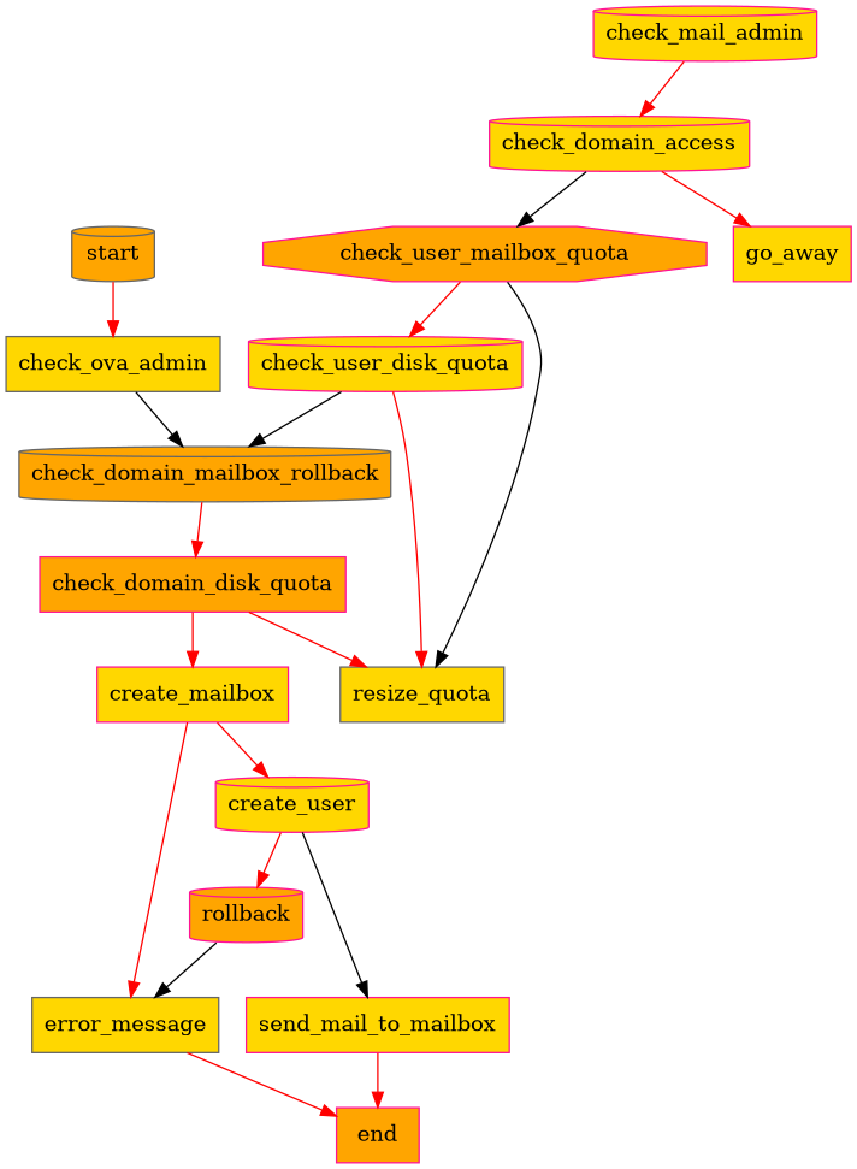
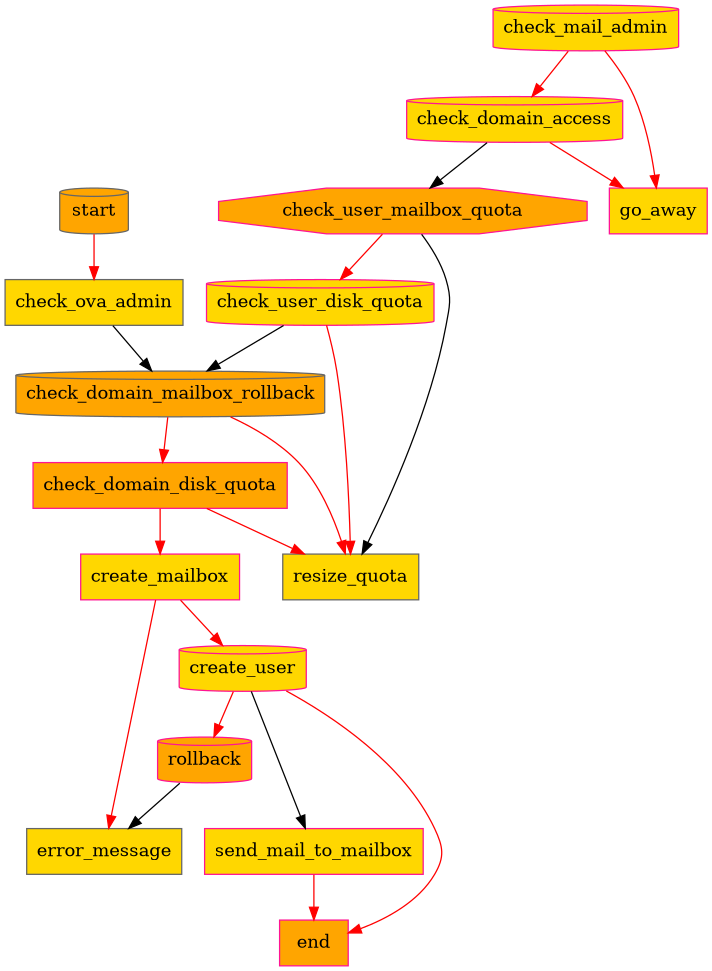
  digraph {
    rankdir=TB
    node [color=deeppink fillcolor=gold shape=box style=filled]
    edge [color=red]
    start [color=gray40 fillcolor=orange shape=cylinder]
    check_ova_admin [color=gray40]
    n3 [color=gray40 fillcolor=orange label=check_domain_mailbox_rollback shape=cylinder]
    check_mail_admin [shape=cylinder]
    go_away
    check_domain_access [shape=cylinder]
    check_domain_disk_quota [fillcolor=orange]
    resize_quota [color=gray40]
    check_user_mailbox_quota [fillcolor=orange shape=octagon]
    create_mailbox
    n11 [label=create_user shape=cylinder]
    error_message [color=gray40]
    send_mail_to_mailbox
    rollback [fillcolor=orange shape=cylinder]
    end [fillcolor=orange]
    check_user_disk_quota [shape=cylinder]
    start -> check_ova_admin
    check_ova_admin -> n3 [color=black]
    n3 -> check_domain_disk_quota
+   n3 -> resize_quota
+   check_mail_admin -> go_away
    check_mail_admin -> check_domain_access
    check_domain_access -> go_away
    check_domain_access -> check_user_mailbox_quota [color=black]
    check_domain_disk_quota -> resize_quota
    check_domain_disk_quota -> create_mailbox
    check_user_mailbox_quota -> resize_quota [color=black]
    check_user_mailbox_quota -> check_user_disk_quota
    create_mailbox -> n11
    create_mailbox -> error_message
    n11 -> send_mail_to_mailbox [color=black]
    n11 -> rollback
-   error_message -> end
+   n11 -> end
    send_mail_to_mailbox -> end
    rollback -> error_message [color=black]
    check_user_disk_quota -> n3 [color=black]
    check_user_disk_quota -> resize_quota
  }
